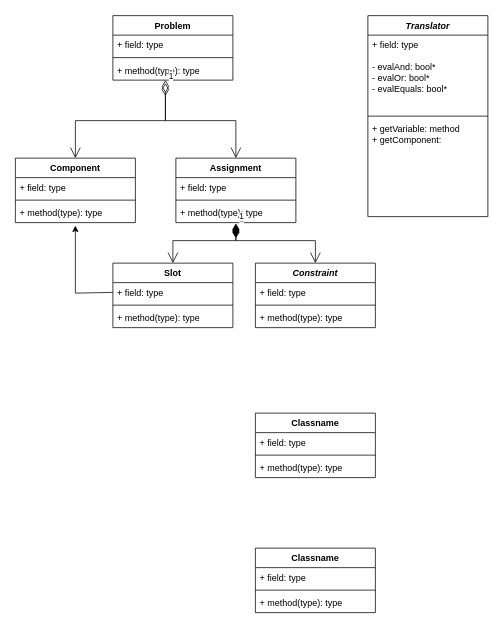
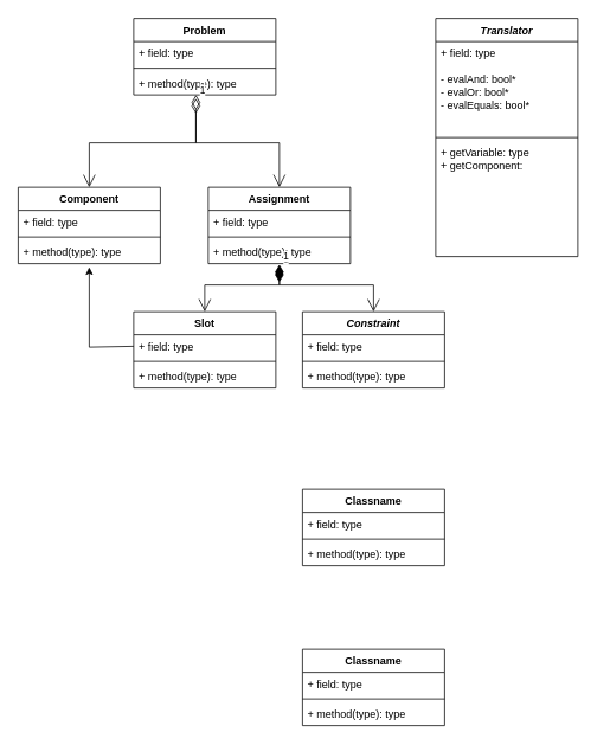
  <mxCell id="0" />
  <mxCell id="1" parent="0" />
  <mxCell id="2" value="&lt;i&gt;Translator&lt;/i&gt;" style="swimlane;fontStyle=1;align=center;verticalAlign=top;childLayout=stackLayout;horizontal=1;startSize=26;horizontalStack=0;resizeParent=1;resizeParentMax=0;resizeLast=0;collapsible=1;marginBottom=0;whiteSpace=wrap;html=1;" vertex="1" parent="1"><mxGeometry x="490" y="20" width="160" height="268" as="geometry" /></mxCell>
  <mxCell id="3" value="+ field: type&lt;br&gt;&lt;br&gt;- evalAnd: bool*&lt;br&gt;- evalOr: bool*&lt;br&gt;- evalEquals: bool*" style="text;strokeColor=none;fillColor=none;align=left;verticalAlign=top;spacingLeft=4;spacingRight=4;overflow=hidden;rotatable=0;points=[[0,0.5],[1,0.5]];portConstraint=eastwest;whiteSpace=wrap;html=1;" vertex="1" parent="2"><mxGeometry y="26" width="160" height="104" as="geometry" /></mxCell>
  <mxCell id="4" value="" style="line;strokeWidth=1;fillColor=none;align=left;verticalAlign=middle;spacingTop=-1;spacingLeft=3;spacingRight=3;rotatable=0;labelPosition=right;points=[];portConstraint=eastwest;strokeColor=inherit;" vertex="1" parent="2"><mxGeometry y="130" width="160" height="8" as="geometry" /></mxCell>
- <mxCell id="5" value="+ getVariable: method&lt;br&gt;+ getComponent:" style="text;strokeColor=none;fillColor=none;align=left;verticalAlign=top;spacingLeft=4;spacingRight=4;overflow=hidden;rotatable=0;points=[[0,0.5],[1,0.5]];portConstraint=eastwest;whiteSpace=wrap;html=1;" vertex="1" parent="2"><mxGeometry y="138" width="160" height="130" as="geometry" /></mxCell>
+ <mxCell id="5" value="+ getVariable: type&lt;br&gt;+ getComponent:" style="text;strokeColor=none;fillColor=none;align=left;verticalAlign=top;spacingLeft=4;spacingRight=4;overflow=hidden;rotatable=0;points=[[0,0.5],[1,0.5]];portConstraint=eastwest;whiteSpace=wrap;html=1;" vertex="1" parent="2"><mxGeometry y="138" width="160" height="130" as="geometry" /></mxCell>
  <mxCell id="6" value="Problem" style="swimlane;fontStyle=1;align=center;verticalAlign=top;childLayout=stackLayout;horizontal=1;startSize=26;horizontalStack=0;resizeParent=1;resizeParentMax=0;resizeLast=0;collapsible=1;marginBottom=0;whiteSpace=wrap;html=1;" vertex="1" parent="1"><mxGeometry x="150" y="20" width="160" height="86" as="geometry" /></mxCell>
  <mxCell id="7" value="+ field: type" style="text;strokeColor=none;fillColor=none;align=left;verticalAlign=top;spacingLeft=4;spacingRight=4;overflow=hidden;rotatable=0;points=[[0,0.5],[1,0.5]];portConstraint=eastwest;whiteSpace=wrap;html=1;" vertex="1" parent="6"><mxGeometry y="26" width="160" height="26" as="geometry" /></mxCell>
  <mxCell id="8" value="" style="line;strokeWidth=1;fillColor=none;align=left;verticalAlign=middle;spacingTop=-1;spacingLeft=3;spacingRight=3;rotatable=0;labelPosition=right;points=[];portConstraint=eastwest;strokeColor=inherit;" vertex="1" parent="6"><mxGeometry y="52" width="160" height="8" as="geometry" /></mxCell>
  <mxCell id="9" value="+ method(type): type" style="text;strokeColor=none;fillColor=none;align=left;verticalAlign=top;spacingLeft=4;spacingRight=4;overflow=hidden;rotatable=0;points=[[0,0.5],[1,0.5]];portConstraint=eastwest;whiteSpace=wrap;html=1;" vertex="1" parent="6"><mxGeometry y="60" width="160" height="26" as="geometry" /></mxCell>
  <mxCell id="10" value="Assignment" style="swimlane;fontStyle=1;align=center;verticalAlign=top;childLayout=stackLayout;horizontal=1;startSize=26;horizontalStack=0;resizeParent=1;resizeParentMax=0;resizeLast=0;collapsible=1;marginBottom=0;whiteSpace=wrap;html=1;" vertex="1" parent="1"><mxGeometry x="234" y="210" width="160" height="86" as="geometry" /></mxCell>
  <mxCell id="11" value="+ field: type" style="text;strokeColor=none;fillColor=none;align=left;verticalAlign=top;spacingLeft=4;spacingRight=4;overflow=hidden;rotatable=0;points=[[0,0.5],[1,0.5]];portConstraint=eastwest;whiteSpace=wrap;html=1;" vertex="1" parent="10"><mxGeometry y="26" width="160" height="26" as="geometry" /></mxCell>
  <mxCell id="12" value="" style="line;strokeWidth=1;fillColor=none;align=left;verticalAlign=middle;spacingTop=-1;spacingLeft=3;spacingRight=3;rotatable=0;labelPosition=right;points=[];portConstraint=eastwest;strokeColor=inherit;" vertex="1" parent="10"><mxGeometry y="52" width="160" height="8" as="geometry" /></mxCell>
  <mxCell id="13" value="+ method(type): type" style="text;strokeColor=none;fillColor=none;align=left;verticalAlign=top;spacingLeft=4;spacingRight=4;overflow=hidden;rotatable=0;points=[[0,0.5],[1,0.5]];portConstraint=eastwest;whiteSpace=wrap;html=1;" vertex="1" parent="10"><mxGeometry y="60" width="160" height="26" as="geometry" /></mxCell>
  <mxCell id="14" value="Component" style="swimlane;fontStyle=1;align=center;verticalAlign=top;childLayout=stackLayout;horizontal=1;startSize=26;horizontalStack=0;resizeParent=1;resizeParentMax=0;resizeLast=0;collapsible=1;marginBottom=0;whiteSpace=wrap;html=1;" vertex="1" parent="1"><mxGeometry x="20" y="210" width="160" height="86" as="geometry" /></mxCell>
  <mxCell id="15" value="+ field: type" style="text;strokeColor=none;fillColor=none;align=left;verticalAlign=top;spacingLeft=4;spacingRight=4;overflow=hidden;rotatable=0;points=[[0,0.5],[1,0.5]];portConstraint=eastwest;whiteSpace=wrap;html=1;" vertex="1" parent="14"><mxGeometry y="26" width="160" height="26" as="geometry" /></mxCell>
  <mxCell id="16" value="" style="line;strokeWidth=1;fillColor=none;align=left;verticalAlign=middle;spacingTop=-1;spacingLeft=3;spacingRight=3;rotatable=0;labelPosition=right;points=[];portConstraint=eastwest;strokeColor=inherit;" vertex="1" parent="14"><mxGeometry y="52" width="160" height="8" as="geometry" /></mxCell>
  <mxCell id="17" value="+ method(type): type" style="text;strokeColor=none;fillColor=none;align=left;verticalAlign=top;spacingLeft=4;spacingRight=4;overflow=hidden;rotatable=0;points=[[0,0.5],[1,0.5]];portConstraint=eastwest;whiteSpace=wrap;html=1;" vertex="1" parent="14"><mxGeometry y="60" width="160" height="26" as="geometry" /></mxCell>
  <mxCell id="18" value="1" style="endArrow=open;html=1;endSize=12;startArrow=diamondThin;startSize=14;startFill=0;edgeStyle=orthogonalEdgeStyle;align=left;verticalAlign=bottom;rounded=0;exitX=0.438;exitY=1;exitDx=0;exitDy=0;exitPerimeter=0;entryX=0.5;entryY=0;entryDx=0;entryDy=0;" edge="1" parent="1" source="9" target="14"><mxGeometry x="-1" y="3" relative="1" as="geometry"><mxPoint x="340" y="320" as="sourcePoint" /><mxPoint x="500" y="320" as="targetPoint" /><Array as="points"><mxPoint x="220" y="160" /><mxPoint x="100" y="160" /></Array></mxGeometry></mxCell>
  <mxCell id="19" value="1" style="endArrow=open;html=1;endSize=12;startArrow=diamondThin;startSize=14;startFill=0;edgeStyle=orthogonalEdgeStyle;align=left;verticalAlign=bottom;rounded=0;entryX=0.5;entryY=0;entryDx=0;entryDy=0;" edge="1" parent="1" target="10"><mxGeometry x="-1" y="3" relative="1" as="geometry"><mxPoint x="220" y="110" as="sourcePoint" /><mxPoint x="314" y="200" as="targetPoint" /><Array as="points"><mxPoint x="220" y="160" /><mxPoint x="314" y="160" /></Array></mxGeometry></mxCell>
  <mxCell id="20" value="Slot" style="swimlane;fontStyle=1;align=center;verticalAlign=top;childLayout=stackLayout;horizontal=1;startSize=26;horizontalStack=0;resizeParent=1;resizeParentMax=0;resizeLast=0;collapsible=1;marginBottom=0;whiteSpace=wrap;html=1;" vertex="1" parent="1"><mxGeometry x="150" y="350" width="160" height="86" as="geometry" /></mxCell>
  <mxCell id="21" value="+ field: type" style="text;strokeColor=none;fillColor=none;align=left;verticalAlign=top;spacingLeft=4;spacingRight=4;overflow=hidden;rotatable=0;points=[[0,0.5],[1,0.5]];portConstraint=eastwest;whiteSpace=wrap;html=1;" vertex="1" parent="20"><mxGeometry y="26" width="160" height="26" as="geometry" /></mxCell>
  <mxCell id="22" value="" style="line;strokeWidth=1;fillColor=none;align=left;verticalAlign=middle;spacingTop=-1;spacingLeft=3;spacingRight=3;rotatable=0;labelPosition=right;points=[];portConstraint=eastwest;strokeColor=inherit;" vertex="1" parent="20"><mxGeometry y="52" width="160" height="8" as="geometry" /></mxCell>
  <mxCell id="23" value="+ method(type): type" style="text;strokeColor=none;fillColor=none;align=left;verticalAlign=top;spacingLeft=4;spacingRight=4;overflow=hidden;rotatable=0;points=[[0,0.5],[1,0.5]];portConstraint=eastwest;whiteSpace=wrap;html=1;" vertex="1" parent="20"><mxGeometry y="60" width="160" height="26" as="geometry" /></mxCell>
  <mxCell id="24" value="" style="endArrow=classic;html=1;rounded=0;exitX=0;exitY=0.5;exitDx=0;exitDy=0;entryX=0.5;entryY=1.154;entryDx=0;entryDy=0;entryPerimeter=0;" edge="1" parent="1" source="21" target="17"><mxGeometry width="50" height="50" relative="1" as="geometry"><mxPoint x="400" y="450" as="sourcePoint" /><mxPoint x="450" y="400" as="targetPoint" /><Array as="points"><mxPoint x="100" y="390" /></Array></mxGeometry></mxCell>
  <mxCell id="25" value="1" style="endArrow=open;html=1;endSize=12;startArrow=diamondThin;startSize=14;startFill=1;edgeStyle=orthogonalEdgeStyle;align=left;verticalAlign=bottom;rounded=0;entryX=0.5;entryY=0;entryDx=0;entryDy=0;" edge="1" parent="1" target="20"><mxGeometry x="-1" y="3" relative="1" as="geometry"><mxPoint x="314" y="300" as="sourcePoint" /><mxPoint x="500" y="420" as="targetPoint" /><Array as="points"><mxPoint x="314" y="320" /><mxPoint x="230" y="320" /></Array></mxGeometry></mxCell>
  <mxCell id="26" value="&lt;i&gt;Constraint&lt;/i&gt;" style="swimlane;fontStyle=1;align=center;verticalAlign=top;childLayout=stackLayout;horizontal=1;startSize=26;horizontalStack=0;resizeParent=1;resizeParentMax=0;resizeLast=0;collapsible=1;marginBottom=0;whiteSpace=wrap;html=1;" vertex="1" parent="1"><mxGeometry x="340" y="350" width="160" height="86" as="geometry" /></mxCell>
  <mxCell id="27" value="+ field: type" style="text;strokeColor=none;fillColor=none;align=left;verticalAlign=top;spacingLeft=4;spacingRight=4;overflow=hidden;rotatable=0;points=[[0,0.5],[1,0.5]];portConstraint=eastwest;whiteSpace=wrap;html=1;" vertex="1" parent="26"><mxGeometry y="26" width="160" height="26" as="geometry" /></mxCell>
  <mxCell id="28" value="" style="line;strokeWidth=1;fillColor=none;align=left;verticalAlign=middle;spacingTop=-1;spacingLeft=3;spacingRight=3;rotatable=0;labelPosition=right;points=[];portConstraint=eastwest;strokeColor=inherit;" vertex="1" parent="26"><mxGeometry y="52" width="160" height="8" as="geometry" /></mxCell>
  <mxCell id="29" value="+ method(type): type" style="text;strokeColor=none;fillColor=none;align=left;verticalAlign=top;spacingLeft=4;spacingRight=4;overflow=hidden;rotatable=0;points=[[0,0.5],[1,0.5]];portConstraint=eastwest;whiteSpace=wrap;html=1;" vertex="1" parent="26"><mxGeometry y="60" width="160" height="26" as="geometry" /></mxCell>
  <mxCell id="30" value="1" style="endArrow=open;html=1;endSize=12;startArrow=diamondThin;startSize=14;startFill=1;edgeStyle=orthogonalEdgeStyle;align=left;verticalAlign=bottom;rounded=0;exitX=0.5;exitY=1.038;exitDx=0;exitDy=0;exitPerimeter=0;entryX=0.5;entryY=0;entryDx=0;entryDy=0;" edge="1" parent="1" source="13" target="26"><mxGeometry x="-1" y="3" relative="1" as="geometry"><mxPoint x="340" y="420" as="sourcePoint" /><mxPoint x="500" y="420" as="targetPoint" /><Array as="points"><mxPoint x="314" y="320" /><mxPoint x="420" y="320" /></Array></mxGeometry></mxCell>
  <mxCell id="31" value="Classname" style="swimlane;fontStyle=1;align=center;verticalAlign=top;childLayout=stackLayout;horizontal=1;startSize=26;horizontalStack=0;resizeParent=1;resizeParentMax=0;resizeLast=0;collapsible=1;marginBottom=0;whiteSpace=wrap;html=1;" vertex="1" parent="1"><mxGeometry x="340" y="550" width="160" height="86" as="geometry" /></mxCell>
  <mxCell id="32" value="+ field: type" style="text;strokeColor=none;fillColor=none;align=left;verticalAlign=top;spacingLeft=4;spacingRight=4;overflow=hidden;rotatable=0;points=[[0,0.5],[1,0.5]];portConstraint=eastwest;whiteSpace=wrap;html=1;" vertex="1" parent="31"><mxGeometry y="26" width="160" height="26" as="geometry" /></mxCell>
  <mxCell id="33" value="" style="line;strokeWidth=1;fillColor=none;align=left;verticalAlign=middle;spacingTop=-1;spacingLeft=3;spacingRight=3;rotatable=0;labelPosition=right;points=[];portConstraint=eastwest;strokeColor=inherit;" vertex="1" parent="31"><mxGeometry y="52" width="160" height="8" as="geometry" /></mxCell>
  <mxCell id="34" value="+ method(type): type" style="text;strokeColor=none;fillColor=none;align=left;verticalAlign=top;spacingLeft=4;spacingRight=4;overflow=hidden;rotatable=0;points=[[0,0.5],[1,0.5]];portConstraint=eastwest;whiteSpace=wrap;html=1;" vertex="1" parent="31"><mxGeometry y="60" width="160" height="26" as="geometry" /></mxCell>
  <mxCell id="35" value="Classname" style="swimlane;fontStyle=1;align=center;verticalAlign=top;childLayout=stackLayout;horizontal=1;startSize=26;horizontalStack=0;resizeParent=1;resizeParentMax=0;resizeLast=0;collapsible=1;marginBottom=0;whiteSpace=wrap;html=1;" vertex="1" parent="1"><mxGeometry x="340" y="730" width="160" height="86" as="geometry" /></mxCell>
  <mxCell id="36" value="+ field: type" style="text;strokeColor=none;fillColor=none;align=left;verticalAlign=top;spacingLeft=4;spacingRight=4;overflow=hidden;rotatable=0;points=[[0,0.5],[1,0.5]];portConstraint=eastwest;whiteSpace=wrap;html=1;" vertex="1" parent="35"><mxGeometry y="26" width="160" height="26" as="geometry" /></mxCell>
  <mxCell id="37" value="" style="line;strokeWidth=1;fillColor=none;align=left;verticalAlign=middle;spacingTop=-1;spacingLeft=3;spacingRight=3;rotatable=0;labelPosition=right;points=[];portConstraint=eastwest;strokeColor=inherit;" vertex="1" parent="35"><mxGeometry y="52" width="160" height="8" as="geometry" /></mxCell>
  <mxCell id="38" value="+ method(type): type" style="text;strokeColor=none;fillColor=none;align=left;verticalAlign=top;spacingLeft=4;spacingRight=4;overflow=hidden;rotatable=0;points=[[0,0.5],[1,0.5]];portConstraint=eastwest;whiteSpace=wrap;html=1;" vertex="1" parent="35"><mxGeometry y="60" width="160" height="26" as="geometry" /></mxCell>
